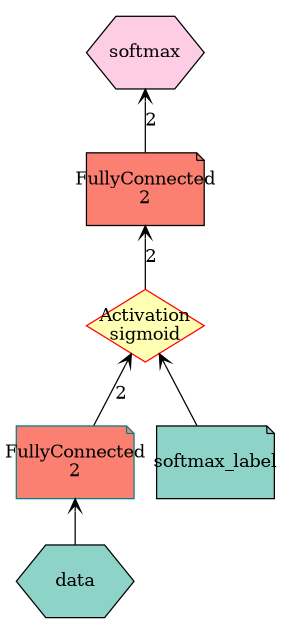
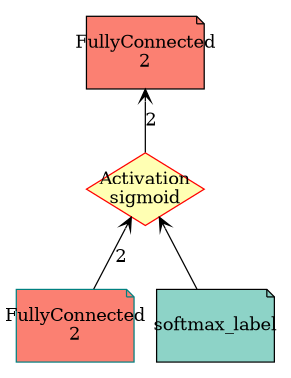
  digraph {
    node [color=black fillcolor="#8dd3c7" fixedsize=true shape=note style=filled]
    edge [arrowtail=open dir=back]
-   n1 [height=0.8034 label=data shape=hexagon width=1.3]
    n2 [color=teal fillcolor="#fb8072" height=0.8034 label="FullyConnected\n2" width=1.3]
    n3 [color=red fillcolor="#ffffb3" height=0.8034 label="Activation\nsigmoid" shape=diamond width=1.3]
    n4 [height=0.8034 label=softmax_label width=1.3]
    n5 [fillcolor="#fb8072" height=0.8034 label="FullyConnected\n2" width=1.3]
-   n6 [fillcolor="#fccde5" height=0.8034 label=softmax shape=hexagon width=1.3]
-   n2 -> n1
    n3 -> n2 [label=2]
    n3 -> n4
    n5 -> n3 [label=2]
-   n6 -> n5 [label=2]
  }
